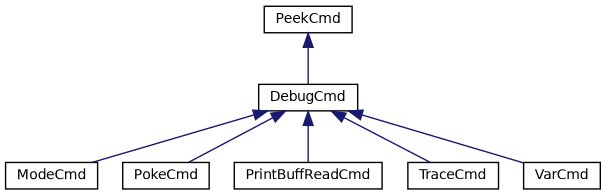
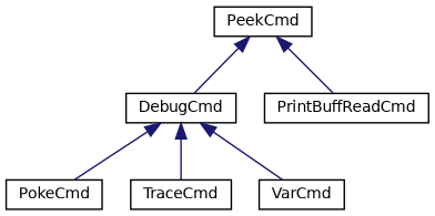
  digraph {
    rankdir=TB
    node [color=black fillcolor=white fontname=Helvetica fontsize=10 shape=record style=filled]
    edge [color=midnightblue dir=back fontname=Helvetica fontsize=10 labelfontname=Helvetica labelfontsize=10 style=solid]
    n1 [height=0.2 label=DebugCmd width=0.4]
-   n2 [height=0.2 label=ModeCmd width=0.4]
    n3 [height=0.2 label=PokeCmd width=0.4]
    n4 [height=0.2 label=PrintBuffReadCmd width=0.4]
    n5 [height=0.2 label=TraceCmd width=0.4]
    n6 [height=0.2 label=VarCmd width=0.4]
    n7 [height=0.2 label=PeekCmd width=0.4]
-   n1 -> n2
    n1 -> n3
-   n1 -> n4
+   n7 -> n4
    n1 -> n5
    n1 -> n6
    n7 -> n1
  }
